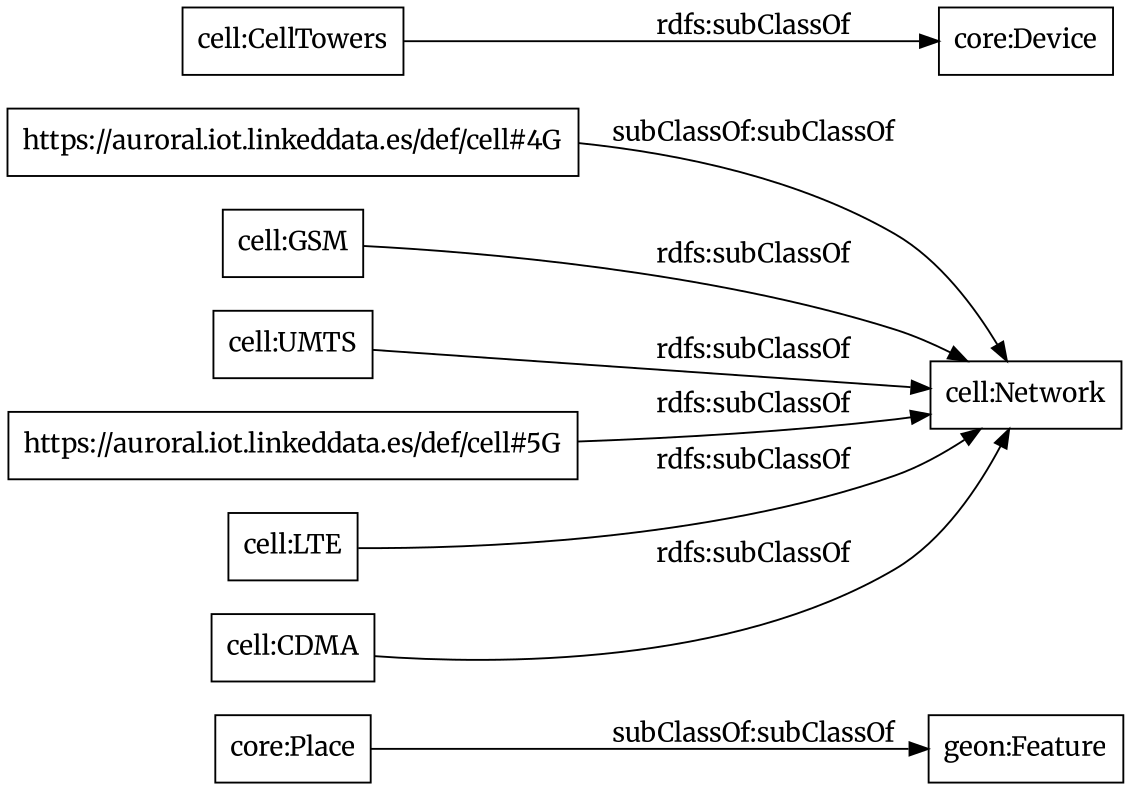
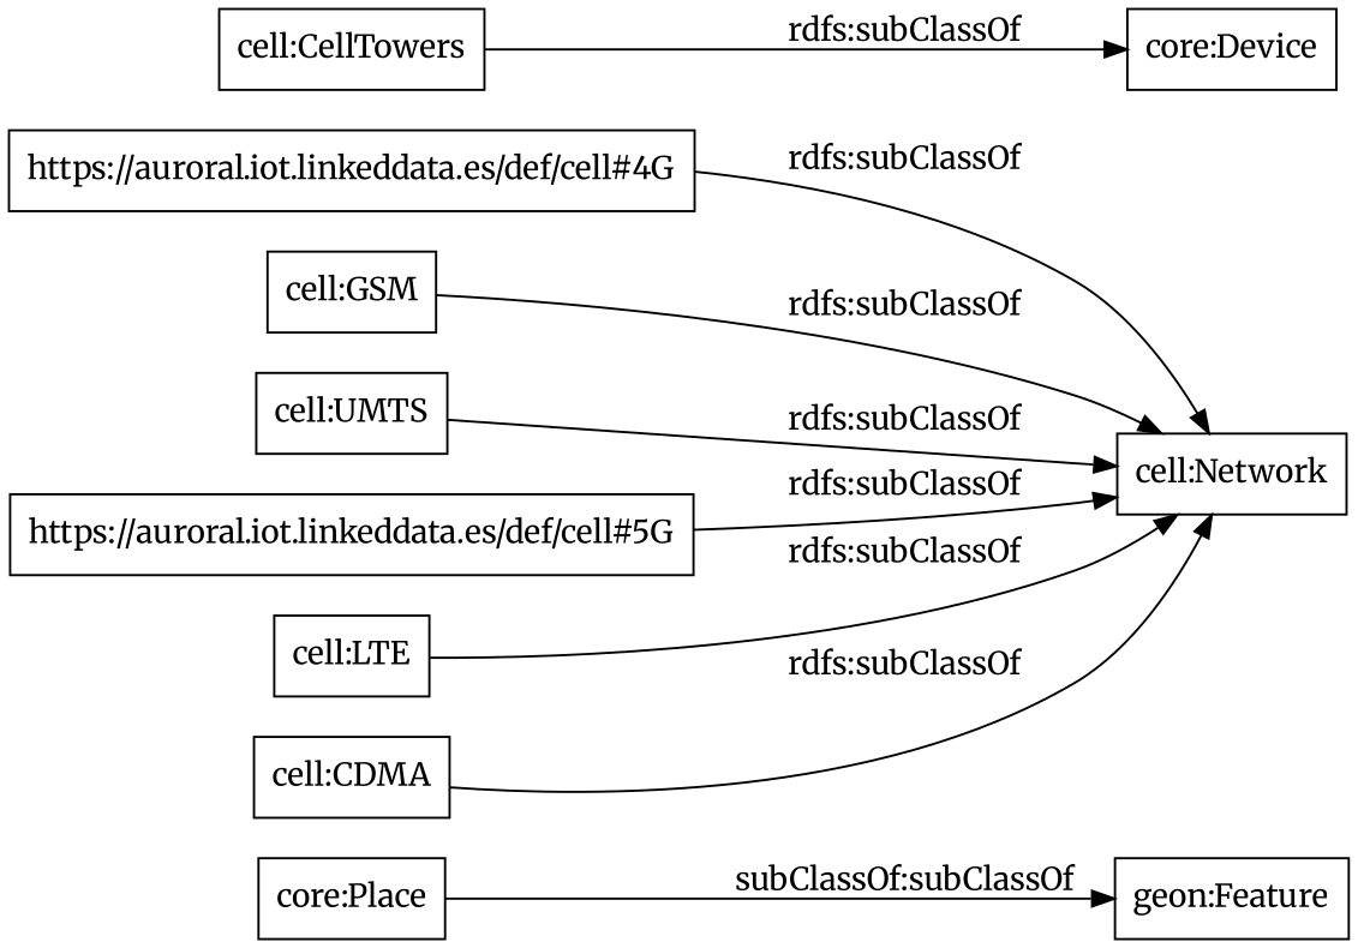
  digraph {
    fontname=Merriweather
    rankdir=LR
    node [color=black fontname=Merriweather shape=rectangle]
    edge [fontname=Merriweather]
    "core:Place"
    "geon:Feature"
    "https://auroral.iot.linkeddata.es/def/cell#4G"
    "cell:Network"
    "cell:GSM"
    "cell:CellTowers"
    "core:Device"
    "cell:UMTS"
    "https://auroral.iot.linkeddata.es/def/cell#5G"
    "cell:LTE"
    "cell:CDMA"
    "core:Place" -> "geon:Feature" [label="subClassOf:subClassOf"]
-   "https://auroral.iot.linkeddata.es/def/cell#4G" -> "cell:Network" [label="subClassOf:subClassOf"]
+   "https://auroral.iot.linkeddata.es/def/cell#4G" -> "cell:Network" [label="rdfs:subClassOf"]
    "cell:GSM" -> "cell:Network" [label="rdfs:subClassOf"]
    "cell:CellTowers" -> "core:Device" [label="rdfs:subClassOf"]
    "cell:UMTS" -> "cell:Network" [label="rdfs:subClassOf"]
    "https://auroral.iot.linkeddata.es/def/cell#5G" -> "cell:Network" [label="rdfs:subClassOf"]
    "cell:LTE" -> "cell:Network" [label="rdfs:subClassOf"]
    "cell:CDMA" -> "cell:Network" [label="rdfs:subClassOf"]
  }
